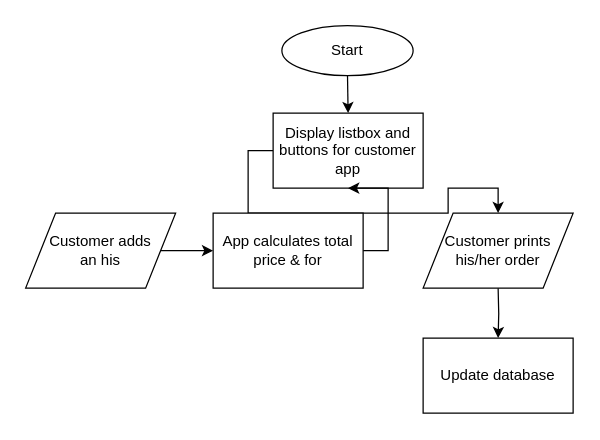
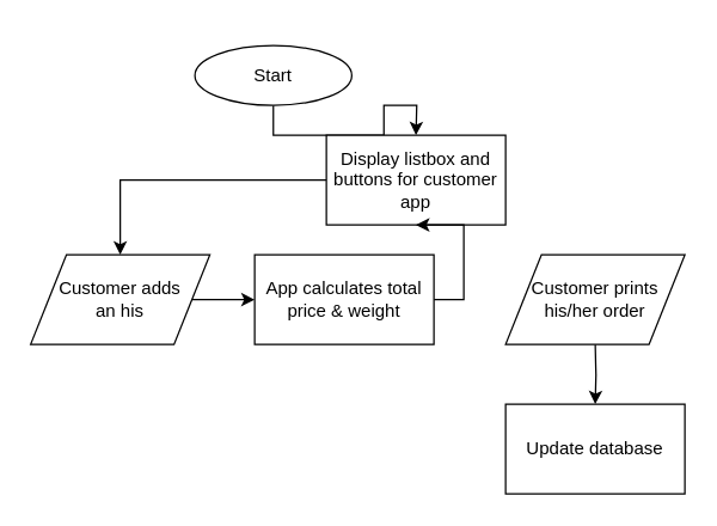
  <mxCell id="0" />
  <mxCell id="1" parent="0" />
  <mxCell id="2" style="edgeStyle=orthogonalEdgeStyle;rounded=0;orthogonalLoop=1;jettySize=auto;html=1;exitX=0.5;exitY=1;exitDx=0;exitDy=0;" edge="1" parent="1" source="3"><mxGeometry relative="1" as="geometry"><mxPoint x="278" y="90" as="targetPoint" /></mxGeometry></mxCell>
- <mxCell id="3" value="Start" style="ellipse;whiteSpace=wrap;html=1;" vertex="1" parent="1"><mxGeometry x="225" y="20" width="105" height="40" as="geometry" /></mxCell>
- <mxCell id="4" style="edgeStyle=orthogonalEdgeStyle;rounded=0;orthogonalLoop=1;jettySize=auto;html=1;exitX=0;exitY=0.5;exitDx=0;exitDy=0;" edge="1" parent="1" source="5" target="12"><mxGeometry relative="1" as="geometry" /></mxCell>
+ <mxCell id="3" value="Start" style="ellipse;whiteSpace=wrap;html=1;" vertex="1" parent="1"><mxGeometry x="130" y="30" width="105" height="40" as="geometry" /></mxCell>
+ <mxCell id="4" style="edgeStyle=orthogonalEdgeStyle;rounded=0;orthogonalLoop=1;jettySize=auto;html=1;exitX=0;exitY=0.5;exitDx=0;exitDy=0;entryX=0.5;entryY=0;entryDx=0;entryDy=0;" edge="1" parent="1" source="5" target="7"><mxGeometry relative="1" as="geometry" /></mxCell>
  <mxCell id="5" value="Display listbox and buttons for customer app" style="rounded=0;whiteSpace=wrap;html=1;" vertex="1" parent="1"><mxGeometry x="218" y="90" width="120" height="60" as="geometry" /></mxCell>
  <mxCell id="6" style="edgeStyle=orthogonalEdgeStyle;rounded=0;orthogonalLoop=1;jettySize=auto;html=1;exitX=1;exitY=0.5;exitDx=0;exitDy=0;" edge="1" parent="1" source="7"><mxGeometry relative="1" as="geometry"><mxPoint x="170" y="200" as="targetPoint" /></mxGeometry></mxCell>
  <mxCell id="7" value="Customer adds&lt;br&gt;an his" style="shape=parallelogram;perimeter=parallelogramPerimeter;whiteSpace=wrap;html=1;" vertex="1" parent="1"><mxGeometry x="20" y="170" width="120" height="60" as="geometry" /></mxCell>
  <mxCell id="8" style="edgeStyle=orthogonalEdgeStyle;rounded=0;orthogonalLoop=1;jettySize=auto;html=1;exitX=1;exitY=0.5;exitDx=0;exitDy=0;" edge="1" parent="1" source="9" target="5"><mxGeometry relative="1" as="geometry" /></mxCell>
- <mxCell id="9" value="App calculates total&lt;br&gt;price &amp;amp; for" style="rounded=0;whiteSpace=wrap;html=1;" vertex="1" parent="1"><mxGeometry x="170" y="170" width="120" height="60" as="geometry" /></mxCell>
+ <mxCell id="9" value="App calculates total&lt;br&gt;price &amp;amp; weight" style="rounded=0;whiteSpace=wrap;html=1;" vertex="1" parent="1"><mxGeometry x="170" y="170" width="120" height="60" as="geometry" /></mxCell>
  <mxCell id="10" style="edgeStyle=orthogonalEdgeStyle;rounded=0;orthogonalLoop=1;jettySize=auto;html=1;exitX=0.5;exitY=1;exitDx=0;exitDy=0;" edge="1" parent="1"><mxGeometry relative="1" as="geometry"><mxPoint x="398" y="270" as="targetPoint" /><mxPoint x="398" y="230" as="sourcePoint" /></mxGeometry></mxCell>
  <mxCell id="11" value="Update database" style="rounded=0;whiteSpace=wrap;html=1;" vertex="1" parent="1"><mxGeometry x="338" y="270" width="120" height="60" as="geometry" /></mxCell>
  <mxCell id="12" value="&lt;span style=&quot;white-space: normal&quot;&gt;Customer prints his/her order&lt;/span&gt;" style="shape=parallelogram;perimeter=parallelogramPerimeter;whiteSpace=wrap;html=1;" vertex="1" parent="1"><mxGeometry x="338" y="170" width="120" height="60" as="geometry" /></mxCell>
